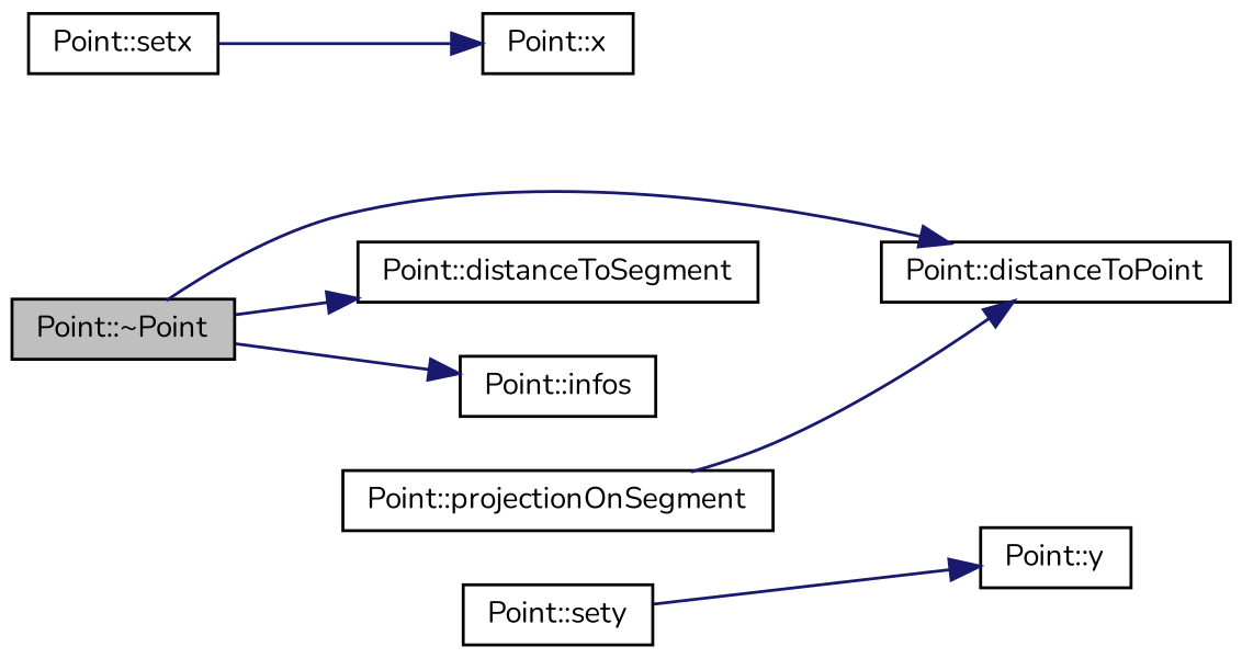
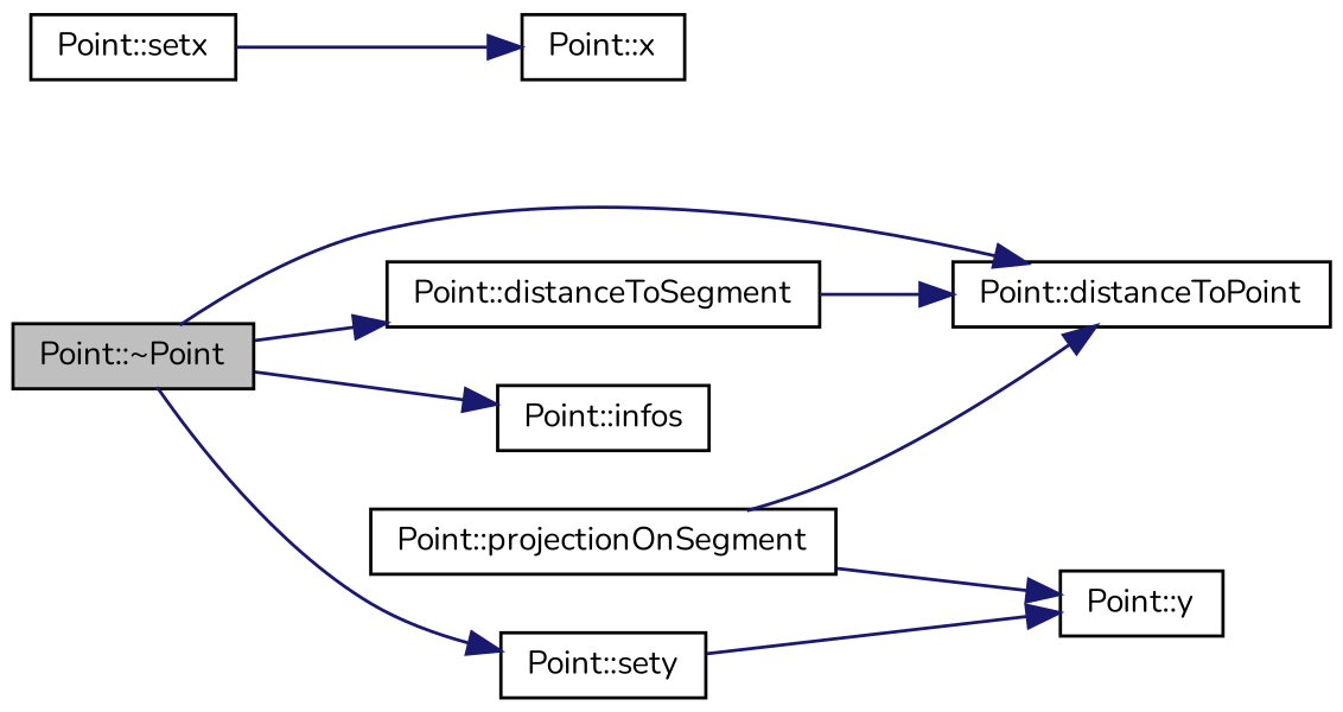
  digraph {
    fontname=Nunito
    rankdir=LR
    node [color=black fontname=Nunito fontsize=10 shape=record]
    edge [color=midnightblue fontname=Nunito fontsize=10 labelfontname=Helvetica labelfontsize=10 style=solid]
    n1 [fillcolor=grey75 fontcolor=black height=0.2 label="Point::~Point" style=filled width=0.4]
    n2 [height=0.2 label="Point::distanceToPoint" width=0.4]
    n3 [height=0.2 label="Point::distanceToSegment" width=0.4]
    n4 [height=0.2 label="Point::infos" width=0.4]
    n5 [height=0.2 label="Point::sety" width=0.4]
    n6 [height=0.2 label="Point::projectionOnSegment" width=0.4]
    n7 [height=0.2 label="Point::y" width=0.4]
    n8 [height=0.2 label="Point::x" width=0.4]
    n9 [height=0.2 label="Point::setx" width=0.4]
    n1 -> n2
    n1 -> n3
    n1 -> n4
+   n1 -> n5
+   n3 -> n2
    n5 -> n7
    n6 -> n2
+   n6 -> n7
    n9 -> n8
  }
